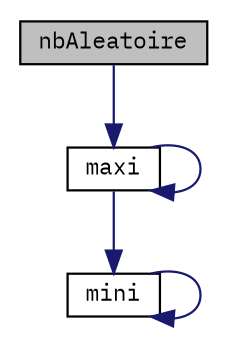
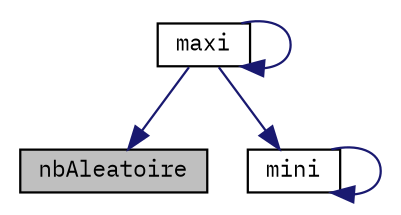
  digraph {
    fontname="IBM Plex Mono"
    rankdir=TB
    node [color=black fillcolor=white fontname="IBM Plex Mono" fontsize=10 shape=record style=filled]
    edge [color=midnightblue fontname="IBM Plex Mono" fontsize=10 labelfontname=Helvetica labelfontsize=10 style=solid]
    n1 [fillcolor=grey75 fontcolor=black height=0.2 label=nbAleatoire width=0.4]
    n2 [height=0.2 label=maxi width=0.4]
    n3 [height=0.2 label=mini width=0.4]
-   n1 -> n2
+   n2 -> n1
    n2 -> n2
    n2 -> n3
    n3 -> n3
  }
